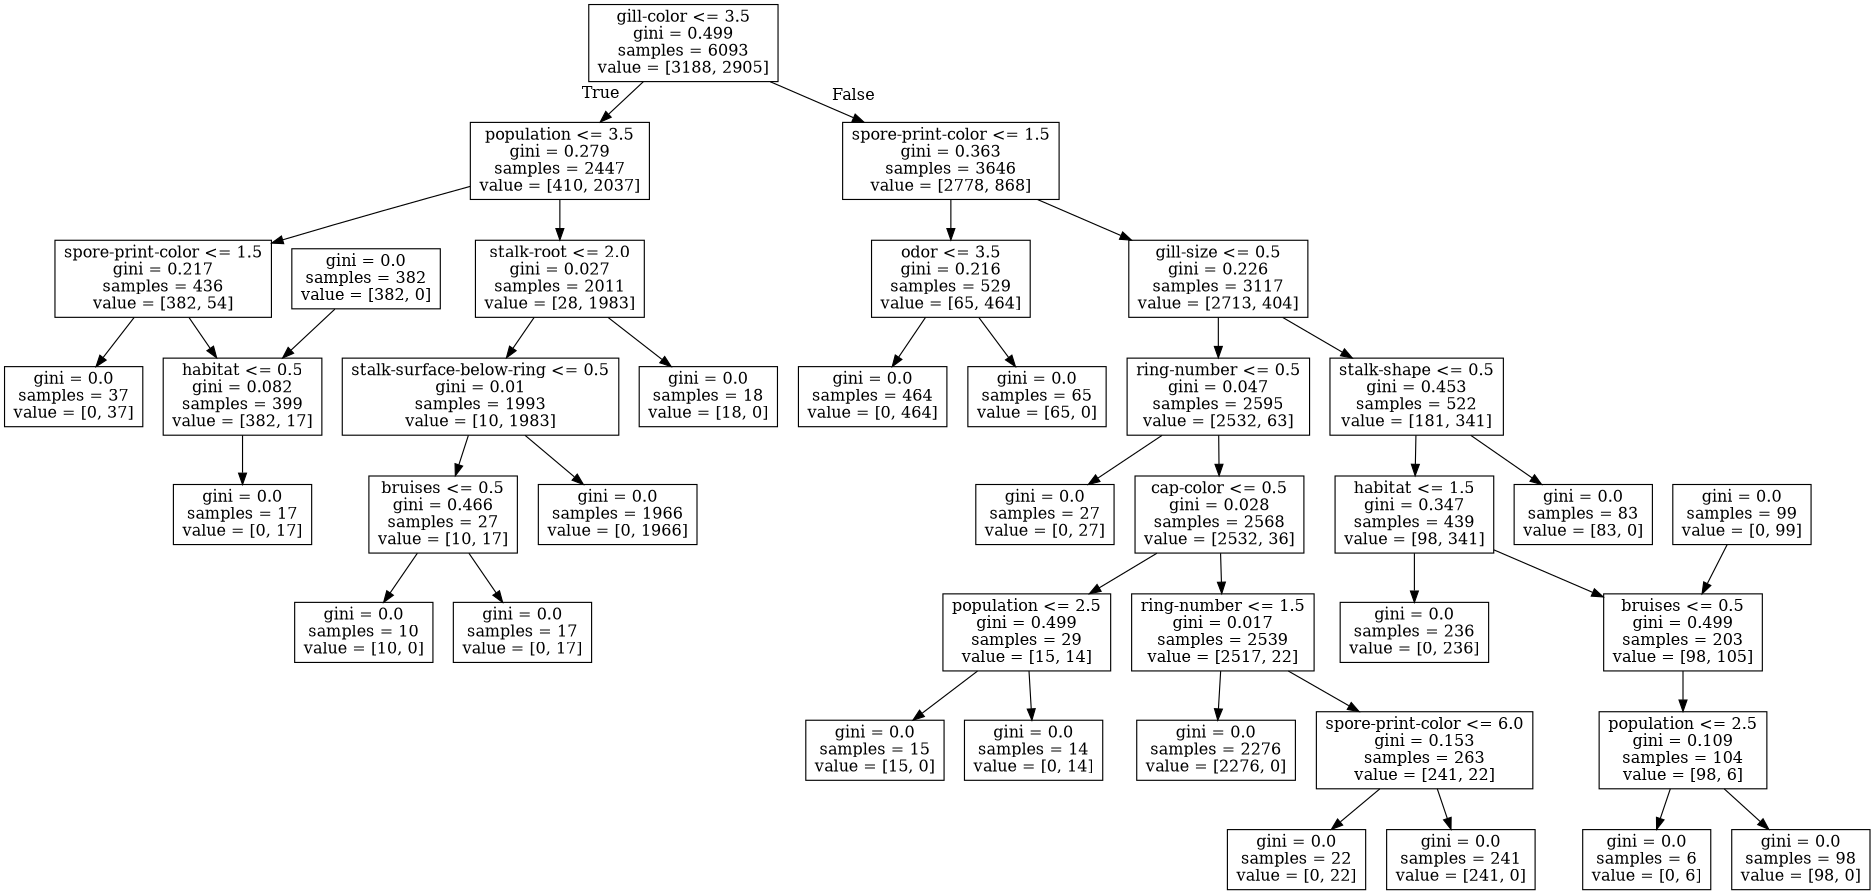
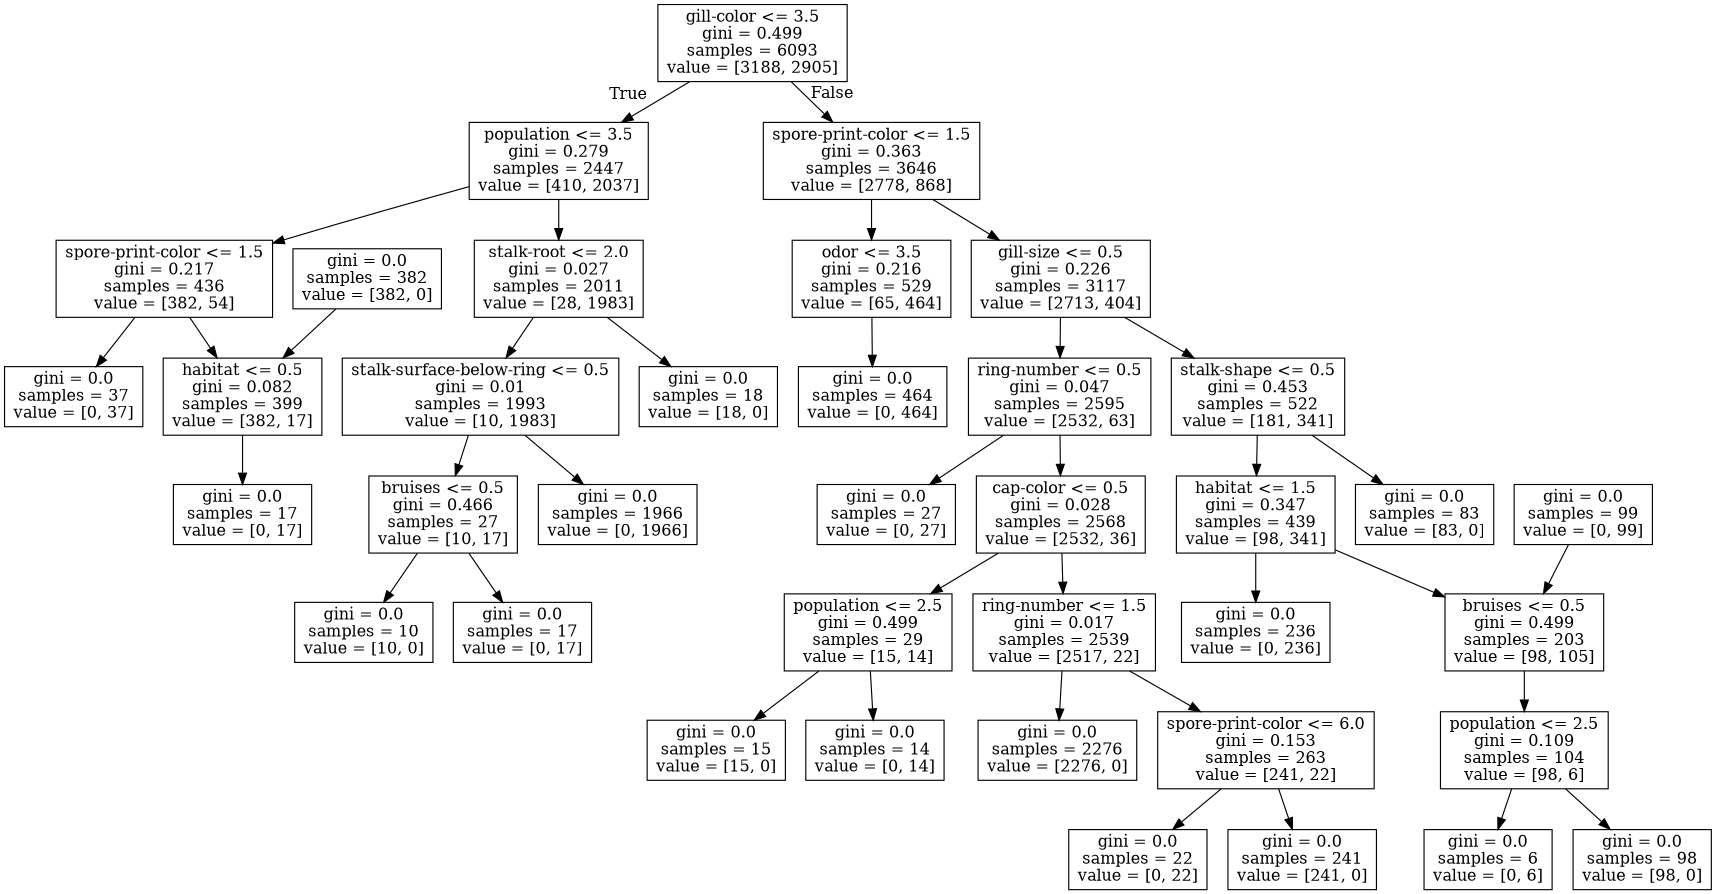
  digraph {
    node [shape=box]
    n1 [label="gill-color <= 3.5\ngini = 0.499\nsamples = 6093\nvalue = [3188, 2905]"]
    n2 [label="population <= 3.5\ngini = 0.279\nsamples = 2447\nvalue = [410, 2037]"]
    n3 [label="spore-print-color <= 1.5\ngini = 0.363\nsamples = 3646\nvalue = [2778, 868]"]
    n4 [label="spore-print-color <= 1.5\ngini = 0.217\nsamples = 436\nvalue = [382, 54]"]
    n5 [label="stalk-root <= 2.0\ngini = 0.027\nsamples = 2011\nvalue = [28, 1983]"]
    n6 [label="odor <= 3.5\ngini = 0.216\nsamples = 529\nvalue = [65, 464]"]
    n7 [label="gill-size <= 0.5\ngini = 0.226\nsamples = 3117\nvalue = [2713, 404]"]
    n8 [label="gini = 0.0\nsamples = 37\nvalue = [0, 37]"]
    n9 [label="habitat <= 0.5\ngini = 0.082\nsamples = 399\nvalue = [382, 17]"]
    n10 [label="stalk-surface-below-ring <= 0.5\ngini = 0.01\nsamples = 1993\nvalue = [10, 1983]"]
    n11 [label="gini = 0.0\nsamples = 18\nvalue = [18, 0]"]
    n12 [label="gini = 0.0\nsamples = 17\nvalue = [0, 17]"]
    n13 [label="gini = 0.0\nsamples = 382\nvalue = [382, 0]"]
    n14 [label="bruises <= 0.5\ngini = 0.466\nsamples = 27\nvalue = [10, 17]"]
    n15 [label="gini = 0.0\nsamples = 1966\nvalue = [0, 1966]"]
    n16 [label="gini = 0.0\nsamples = 10\nvalue = [10, 0]"]
    n17 [label="gini = 0.0\nsamples = 17\nvalue = [0, 17]"]
    n18 [label="gini = 0.0\nsamples = 464\nvalue = [0, 464]"]
-   n19 [label="gini = 0.0\nsamples = 65\nvalue = [65, 0]"]
    n20 [label="ring-number <= 0.5\ngini = 0.047\nsamples = 2595\nvalue = [2532, 63]"]
    n21 [label="stalk-shape <= 0.5\ngini = 0.453\nsamples = 522\nvalue = [181, 341]"]
    n22 [label="gini = 0.0\nsamples = 27\nvalue = [0, 27]"]
    n23 [label="cap-color <= 0.5\ngini = 0.028\nsamples = 2568\nvalue = [2532, 36]"]
    n24 [label="habitat <= 1.5\ngini = 0.347\nsamples = 439\nvalue = [98, 341]"]
    n25 [label="gini = 0.0\nsamples = 83\nvalue = [83, 0]"]
    n26 [label="population <= 2.5\ngini = 0.499\nsamples = 29\nvalue = [15, 14]"]
    n27 [label="ring-number <= 1.5\ngini = 0.017\nsamples = 2539\nvalue = [2517, 22]"]
    n28 [label="gini = 0.0\nsamples = 15\nvalue = [15, 0]"]
    n29 [label="gini = 0.0\nsamples = 14\nvalue = [0, 14]"]
    n30 [label="gini = 0.0\nsamples = 2276\nvalue = [2276, 0]"]
    n31 [label="spore-print-color <= 6.0\ngini = 0.153\nsamples = 263\nvalue = [241, 22]"]
    n32 [label="gini = 0.0\nsamples = 22\nvalue = [0, 22]"]
    n33 [label="gini = 0.0\nsamples = 241\nvalue = [241, 0]"]
    n34 [label="gini = 0.0\nsamples = 236\nvalue = [0, 236]"]
    n35 [label="bruises <= 0.5\ngini = 0.499\nsamples = 203\nvalue = [98, 105]"]
    n36 [label="population <= 2.5\ngini = 0.109\nsamples = 104\nvalue = [98, 6]"]
    n37 [label="gini = 0.0\nsamples = 6\nvalue = [0, 6]"]
    n38 [label="gini = 0.0\nsamples = 98\nvalue = [98, 0]"]
    n39 [label="gini = 0.0\nsamples = 99\nvalue = [0, 99]"]
    n1 -> n2 [headlabel=True labelangle=45 labeldistance=2.5]
    n1 -> n3 [headlabel=False labelangle=-45 labeldistance=2.5]
    n2 -> n4
    n2 -> n5
    n3 -> n6
    n3 -> n7
    n4 -> n8
    n4 -> n9
    n5 -> n10
    n5 -> n11
    n6 -> n18
-   n6 -> n19
    n7 -> n20
    n7 -> n21
    n9 -> n12
    n10 -> n14
    n10 -> n15
    n13 -> n9
    n14 -> n16
    n14 -> n17
    n20 -> n22
    n20 -> n23
    n21 -> n24
    n21 -> n25
    n23 -> n26
    n23 -> n27
    n24 -> n34
    n24 -> n35
    n26 -> n28
    n26 -> n29
    n27 -> n30
    n27 -> n31
    n31 -> n32
    n31 -> n33
    n35 -> n36
    n36 -> n37
    n36 -> n38
    n39 -> n35
  }
